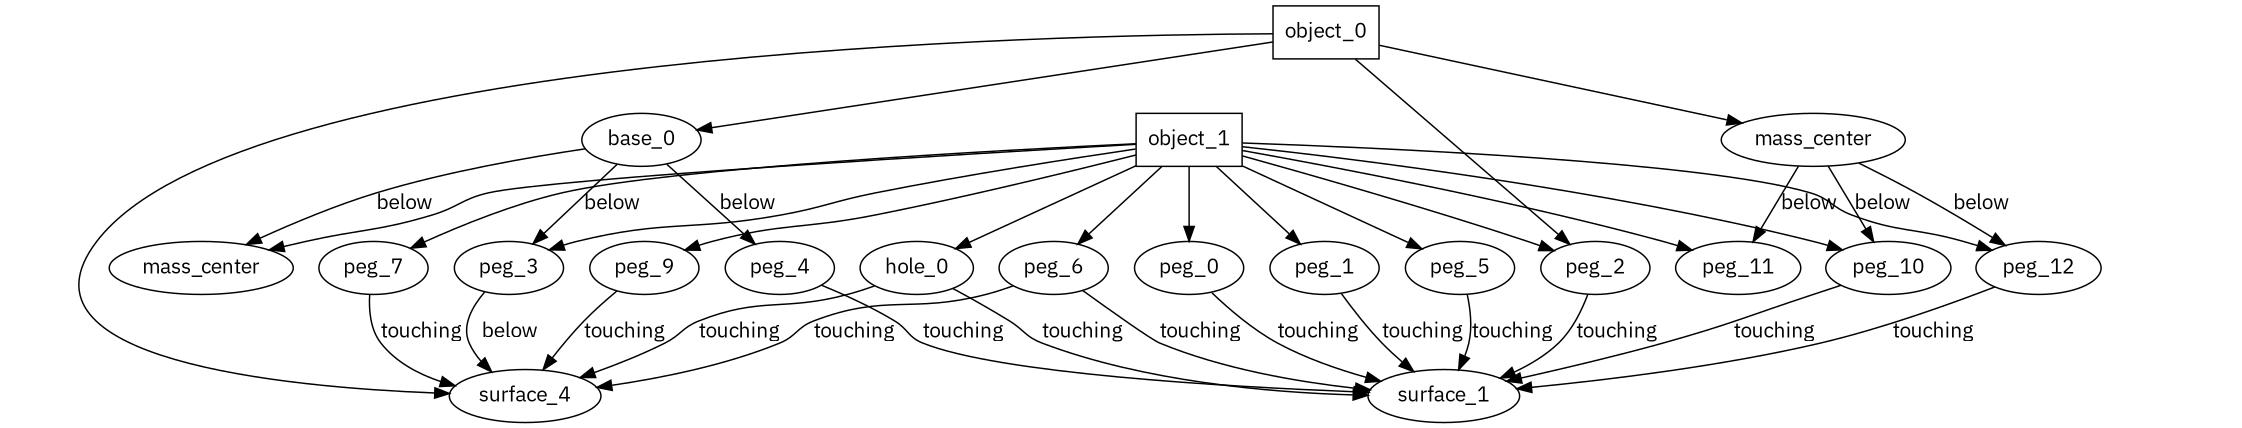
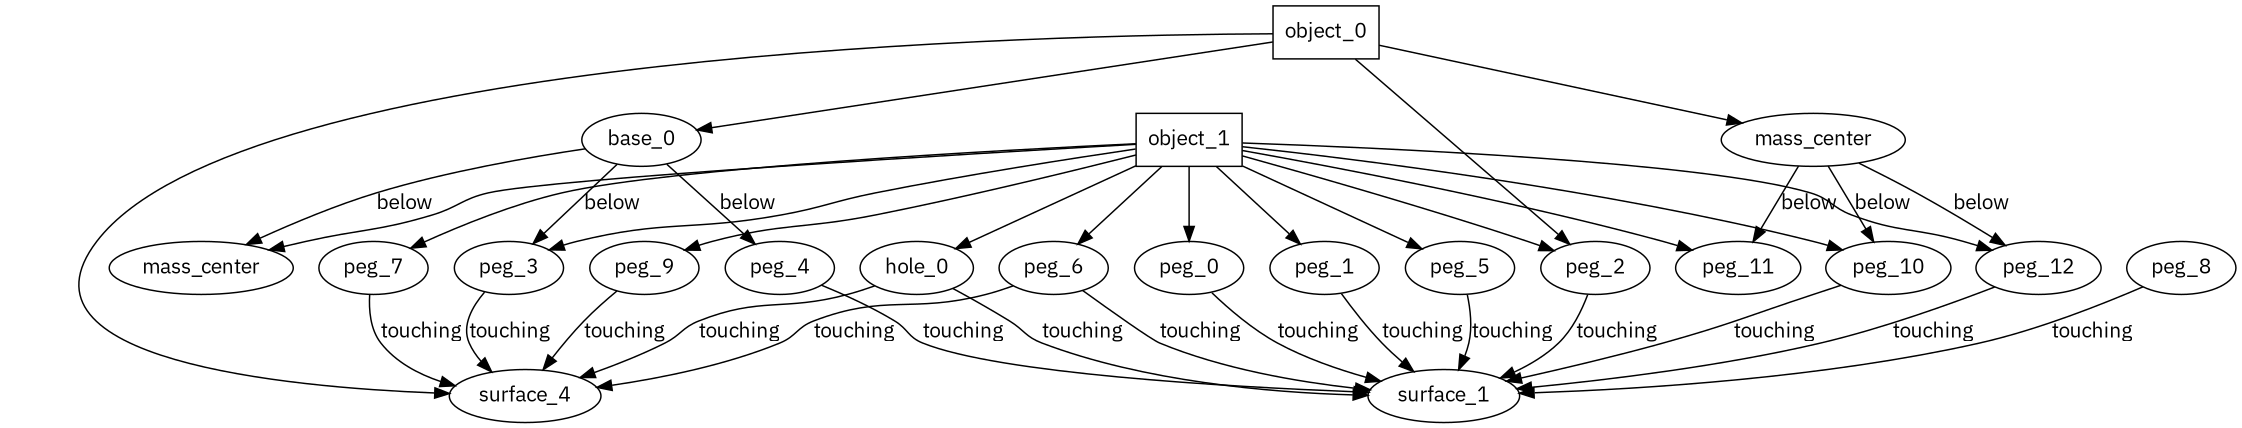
  digraph {
    fontname="IBM Plex Sans"
    node [fontname="IBM Plex Sans"]
    edge [fontname="IBM Plex Sans"]
    n1 [label=object_0 shape=box]
    n2 [label=base_0]
    n3 [label=mass_center]
    n4 [label=surface_4]
    n5 [label=peg_2]
    n6 [label=mass_center]
    n7 [label=peg_3]
    n8 [label=peg_4]
    n9 [label=peg_10]
    n10 [label=peg_11]
    n11 [label=peg_12]
    n12 [label=surface_1]
    n13 [label=object_1 shape=box]
    n14 [label=hole_0]
    n15 [label=peg_0]
    n16 [label=peg_1]
    n17 [label=peg_5]
    n18 [label=peg_6]
    n19 [label=peg_7]
    n20 [label=peg_9]
+   n21 [label=peg_8]
    n1 -> n2
    n1 -> n3
    n1 -> n4
    n1 -> n5
    n2 -> n6 [label=below]
    n2 -> n7 [label=below]
    n2 -> n8 [label=below]
    n3 -> n9 [label=below]
    n3 -> n10 [label=below]
    n3 -> n11 [label=below]
    n5 -> n12 [label=touching]
-   n7 -> n4 [label=below]
+   n7 -> n4 [label=touching]
    n8 -> n12 [label=touching]
    n9 -> n12 [label=touching]
    n11 -> n12 [label=touching]
    n13 -> n5
    n13 -> n6
    n13 -> n7
    n13 -> n9
    n13 -> n10
    n13 -> n11
    n13 -> n14
    n13 -> n15
    n13 -> n16
    n13 -> n17
    n13 -> n18
    n13 -> n19
    n13 -> n20
    n14 -> n4 [label=touching]
    n14 -> n12 [label=touching]
    n15 -> n12 [label=touching]
    n16 -> n12 [label=touching]
    n17 -> n12 [label=touching]
    n18 -> n4 [label=touching]
    n18 -> n12 [label=touching]
    n19 -> n4 [label=touching]
    n20 -> n4 [label=touching]
+   n21 -> n12 [label=touching]
  }
